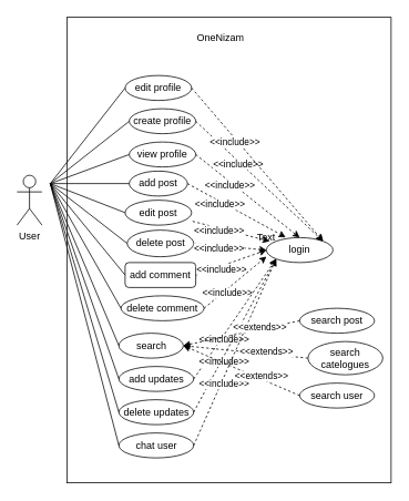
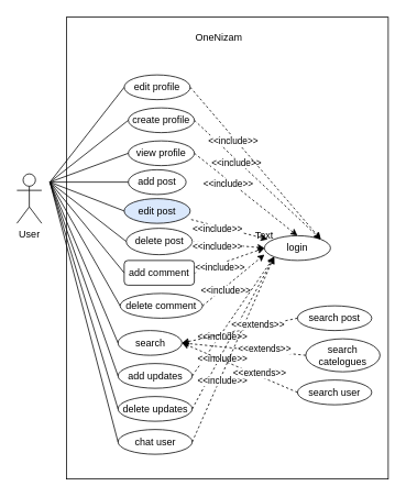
  <mxCell id="0" />
  <mxCell id="1" parent="0" />
  <mxCell id="2" value="" style="rounded=0;whiteSpace=wrap;html=1;" vertex="1" parent="1"><mxGeometry x="80" y="20" width="390" height="560" as="geometry" /></mxCell>
  <mxCell id="3" value="create profile" style="ellipse;whiteSpace=wrap;html=1;" vertex="1" parent="1"><mxGeometry x="155" y="130" width="80" height="30" as="geometry" /></mxCell>
  <mxCell id="4" value="add post" style="ellipse;whiteSpace=wrap;html=1;" vertex="1" parent="1"><mxGeometry x="155" y="205" width="70" height="30" as="geometry" /></mxCell>
  <mxCell id="5" value="edit profile" style="ellipse;whiteSpace=wrap;html=1;" vertex="1" parent="1"><mxGeometry x="150" y="90" width="80" height="30" as="geometry" /></mxCell>
  <mxCell id="6" value="view profile" style="ellipse;whiteSpace=wrap;html=1;" vertex="1" parent="1"><mxGeometry x="155" y="170" width="80" height="30" as="geometry" /></mxCell>
- <mxCell id="7" value="edit post" style="ellipse;whiteSpace=wrap;html=1;" vertex="1" parent="1"><mxGeometry x="150" y="240" width="80" height="30" as="geometry" /></mxCell>
+ <mxCell id="7" value="edit post" style="ellipse;whiteSpace=wrap;html=1;fillColor=#dae8fc;" vertex="1" parent="1"><mxGeometry x="150" y="240" width="80" height="30" as="geometry" /></mxCell>
  <mxCell id="8" value="delete comment" style="ellipse;whiteSpace=wrap;html=1;" vertex="1" parent="1"><mxGeometry x="145" y="355" width="100" height="30" as="geometry" /></mxCell>
  <mxCell id="9" value="add comment" style="whiteSpace=wrap;html=1;rounded=1;" vertex="1" parent="1"><mxGeometry x="150" y="315" width="85" height="30" as="geometry" /></mxCell>
  <mxCell id="10" value="delete post" style="ellipse;whiteSpace=wrap;html=1;" vertex="1" parent="1"><mxGeometry x="152.5" y="276" width="80" height="32" as="geometry" /></mxCell>
  <mxCell id="11" value="search user" style="ellipse;whiteSpace=wrap;html=1;" vertex="1" parent="1"><mxGeometry x="360" y="460" width="90" height="30" as="geometry" /></mxCell>
  <mxCell id="12" value="search catelogues" style="ellipse;whiteSpace=wrap;html=1;" vertex="1" parent="1"><mxGeometry x="370" y="410" width="90" height="40" as="geometry" /></mxCell>
  <mxCell id="13" value="search post" style="ellipse;whiteSpace=wrap;html=1;" vertex="1" parent="1"><mxGeometry x="360" y="370" width="90" height="30" as="geometry" /></mxCell>
  <mxCell id="14" value="add updates" style="ellipse;whiteSpace=wrap;html=1;" vertex="1" parent="1"><mxGeometry x="142.5" y="440" width="90" height="30" as="geometry" /></mxCell>
  <mxCell id="15" value="chat user" style="ellipse;whiteSpace=wrap;html=1;" vertex="1" parent="1"><mxGeometry x="142.5" y="520" width="90" height="30" as="geometry" /></mxCell>
  <mxCell id="16" value="User" style="shape=umlActor;verticalLabelPosition=bottom;verticalAlign=top;html=1;" vertex="1" parent="1"><mxGeometry x="20" y="210" width="30" height="60" as="geometry" /></mxCell>
  <mxCell id="17" value="login" style="ellipse;whiteSpace=wrap;html=1;" vertex="1" parent="1"><mxGeometry x="320" y="285" width="80" height="30" as="geometry" /></mxCell>
  <mxCell id="18" value="" style="endArrow=none;html=1;rounded=0;entryX=0;entryY=0.5;entryDx=0;entryDy=0;" edge="1" parent="1" target="5"><mxGeometry relative="1" as="geometry"><mxPoint x="60" y="220" as="sourcePoint" /><mxPoint x="200" y="170" as="targetPoint" /></mxGeometry></mxCell>
  <mxCell id="19" value="delete updates" style="ellipse;whiteSpace=wrap;html=1;" vertex="1" parent="1"><mxGeometry x="142.5" y="480" width="90" height="30" as="geometry" /></mxCell>
  <mxCell id="20" value="search" style="ellipse;whiteSpace=wrap;html=1;" vertex="1" parent="1"><mxGeometry x="142.5" y="400" width="77.5" height="30" as="geometry" /></mxCell>
  <mxCell id="21" value="" style="endArrow=none;html=1;rounded=0;entryX=0;entryY=0.5;entryDx=0;entryDy=0;" edge="1" parent="1" target="3"><mxGeometry relative="1" as="geometry"><mxPoint x="60" y="220" as="sourcePoint" /><mxPoint x="160" y="115" as="targetPoint" /></mxGeometry></mxCell>
  <mxCell id="22" value="" style="endArrow=none;html=1;rounded=0;entryX=0;entryY=0.5;entryDx=0;entryDy=0;" edge="1" parent="1" target="6"><mxGeometry relative="1" as="geometry"><mxPoint x="60" y="220" as="sourcePoint" /><mxPoint x="165" y="155" as="targetPoint" /></mxGeometry></mxCell>
  <mxCell id="23" value="" style="endArrow=none;html=1;rounded=0;entryX=0;entryY=0.5;entryDx=0;entryDy=0;" edge="1" parent="1" target="4"><mxGeometry relative="1" as="geometry"><mxPoint x="60" y="220" as="sourcePoint" /><mxPoint x="165" y="195" as="targetPoint" /></mxGeometry></mxCell>
  <mxCell id="24" value="" style="endArrow=none;html=1;rounded=0;entryX=0;entryY=0.5;entryDx=0;entryDy=0;" edge="1" parent="1" target="7"><mxGeometry relative="1" as="geometry"><mxPoint x="60" y="220" as="sourcePoint" /><mxPoint x="165" y="230" as="targetPoint" /></mxGeometry></mxCell>
  <mxCell id="25" value="" style="endArrow=none;html=1;rounded=0;entryX=0;entryY=0.5;entryDx=0;entryDy=0;" edge="1" parent="1" target="10"><mxGeometry relative="1" as="geometry"><mxPoint x="60" y="220" as="sourcePoint" /><mxPoint x="175" y="240" as="targetPoint" /></mxGeometry></mxCell>
  <mxCell id="26" value="" style="endArrow=none;html=1;rounded=0;entryX=0;entryY=0.5;entryDx=0;entryDy=0;" edge="1" parent="1" target="9"><mxGeometry relative="1" as="geometry"><mxPoint x="60" y="220" as="sourcePoint" /><mxPoint x="185" y="250" as="targetPoint" /></mxGeometry></mxCell>
  <mxCell id="27" value="" style="endArrow=none;html=1;rounded=0;entryX=0;entryY=0.5;entryDx=0;entryDy=0;" edge="1" parent="1" target="8"><mxGeometry relative="1" as="geometry"><mxPoint x="60" y="220" as="sourcePoint" /><mxPoint x="195" y="260" as="targetPoint" /></mxGeometry></mxCell>
  <mxCell id="28" value="" style="endArrow=none;html=1;rounded=0;entryX=0;entryY=0.5;entryDx=0;entryDy=0;" edge="1" parent="1" target="20"><mxGeometry relative="1" as="geometry"><mxPoint x="60" y="220" as="sourcePoint" /><mxPoint x="205" y="270" as="targetPoint" /></mxGeometry></mxCell>
  <mxCell id="29" value="" style="endArrow=none;html=1;rounded=0;entryX=0;entryY=0.5;entryDx=0;entryDy=0;" edge="1" parent="1" target="14"><mxGeometry relative="1" as="geometry"><mxPoint x="60" y="220" as="sourcePoint" /><mxPoint x="215" y="280" as="targetPoint" /></mxGeometry></mxCell>
  <mxCell id="30" value="" style="endArrow=none;html=1;rounded=0;entryX=0;entryY=0.5;entryDx=0;entryDy=0;" edge="1" parent="1" target="19"><mxGeometry relative="1" as="geometry"><mxPoint x="60" y="220" as="sourcePoint" /><mxPoint x="225" y="290" as="targetPoint" /></mxGeometry></mxCell>
  <mxCell id="31" value="" style="endArrow=none;html=1;rounded=0;entryX=0;entryY=0.5;entryDx=0;entryDy=0;" edge="1" parent="1" target="15"><mxGeometry relative="1" as="geometry"><mxPoint x="60" y="220" as="sourcePoint" /><mxPoint x="235" y="300" as="targetPoint" /></mxGeometry></mxCell>
  <mxCell id="32" value="" style="endArrow=classic;html=1;rounded=0;exitX=1;exitY=0.5;exitDx=0;exitDy=0;entryX=0;entryY=0.5;entryDx=0;entryDy=0;dashed=1;" edge="1" parent="1" source="9" target="17"><mxGeometry width="50" height="50" relative="1" as="geometry"><mxPoint x="300" y="330" as="sourcePoint" /><mxPoint x="350" y="280" as="targetPoint" /></mxGeometry></mxCell>
  <mxCell id="33" value="&amp;lt;&amp;lt;include&amp;gt;&amp;gt;" style="edgeLabel;html=1;align=center;verticalAlign=middle;resizable=0;points=[];" vertex="1" connectable="0" parent="32"><mxGeometry x="-0.32" y="-3" relative="1" as="geometry"><mxPoint as="offset" /></mxGeometry></mxCell>
  <mxCell id="34" value="" style="endArrow=classic;html=1;rounded=0;exitX=1;exitY=0.5;exitDx=0;exitDy=0;dashed=1;" edge="1" parent="1" source="10"><mxGeometry width="50" height="50" relative="1" as="geometry"><mxPoint x="245" y="340" as="sourcePoint" /><mxPoint x="320" y="300" as="targetPoint" /></mxGeometry></mxCell>
  <mxCell id="35" value="&amp;lt;&amp;lt;include&amp;gt;&amp;gt;" style="edgeLabel;html=1;align=center;verticalAlign=middle;resizable=0;points=[];" vertex="1" connectable="0" parent="34"><mxGeometry x="-0.32" y="-3" relative="1" as="geometry"><mxPoint as="offset" /></mxGeometry></mxCell>
  <mxCell id="36" value="" style="endArrow=classic;html=1;rounded=0;exitX=1;exitY=0.5;exitDx=0;exitDy=0;entryX=0;entryY=0.76;entryDx=0;entryDy=0;dashed=1;entryPerimeter=0;" edge="1" parent="1" source="8" target="17"><mxGeometry width="50" height="50" relative="1" as="geometry"><mxPoint x="255" y="350" as="sourcePoint" /><mxPoint x="340" y="320" as="targetPoint" /></mxGeometry></mxCell>
  <mxCell id="37" value="&amp;lt;&amp;lt;include&amp;gt;&amp;gt;" style="edgeLabel;html=1;align=center;verticalAlign=middle;resizable=0;points=[];" vertex="1" connectable="0" parent="36"><mxGeometry x="-0.32" y="-3" relative="1" as="geometry"><mxPoint as="offset" /></mxGeometry></mxCell>
  <mxCell id="38" value="" style="endArrow=classic;html=1;rounded=0;exitX=1;exitY=0.5;exitDx=0;exitDy=0;entryX=0;entryY=1;entryDx=0;entryDy=0;dashed=1;" edge="1" parent="1" source="14" target="17"><mxGeometry width="50" height="50" relative="1" as="geometry"><mxPoint x="265" y="390" as="sourcePoint" /><mxPoint x="340" y="328" as="targetPoint" /></mxGeometry></mxCell>
  <mxCell id="39" value="&amp;lt;&amp;lt;include&amp;gt;&amp;gt;" style="edgeLabel;html=1;align=center;verticalAlign=middle;resizable=0;points=[];" vertex="1" connectable="0" parent="38"><mxGeometry x="-0.32" y="-3" relative="1" as="geometry"><mxPoint as="offset" /></mxGeometry></mxCell>
  <mxCell id="40" value="" style="endArrow=classic;html=1;rounded=0;exitX=1;exitY=0.5;exitDx=0;exitDy=0;dashed=1;entryX=0;entryY=1;entryDx=0;entryDy=0;" edge="1" parent="1" source="19" target="17"><mxGeometry width="50" height="50" relative="1" as="geometry"><mxPoint x="275" y="400" as="sourcePoint" /><mxPoint x="360" y="330" as="targetPoint" /></mxGeometry></mxCell>
  <mxCell id="41" value="&amp;lt;&amp;lt;include&amp;gt;&amp;gt;" style="edgeLabel;html=1;align=center;verticalAlign=middle;resizable=0;points=[];" vertex="1" connectable="0" parent="40"><mxGeometry x="-0.32" y="-3" relative="1" as="geometry"><mxPoint as="offset" /></mxGeometry></mxCell>
  <mxCell id="42" value="" style="endArrow=classic;html=1;rounded=0;exitX=1;exitY=0.5;exitDx=0;exitDy=0;dashed=1;entryX=0;entryY=1;entryDx=0;entryDy=0;" edge="1" parent="1" source="15" target="17"><mxGeometry width="50" height="50" relative="1" as="geometry"><mxPoint x="243" y="505" as="sourcePoint" /><mxPoint x="342" y="321" as="targetPoint" /></mxGeometry></mxCell>
  <mxCell id="43" value="&amp;lt;&amp;lt;include&amp;gt;&amp;gt;" style="edgeLabel;html=1;align=center;verticalAlign=middle;resizable=0;points=[];" vertex="1" connectable="0" parent="42"><mxGeometry x="-0.32" y="-3" relative="1" as="geometry"><mxPoint as="offset" /></mxGeometry></mxCell>
  <mxCell id="44" value="" style="endArrow=classic;html=1;rounded=0;exitX=1.015;exitY=0.847;exitDx=0;exitDy=0;entryX=0.05;entryY=0.147;entryDx=0;entryDy=0;dashed=1;entryPerimeter=0;exitPerimeter=0;" edge="1" parent="1" source="7" target="17"><mxGeometry width="50" height="50" relative="1" as="geometry"><mxPoint x="255" y="380" as="sourcePoint" /><mxPoint x="330" y="318" as="targetPoint" /></mxGeometry></mxCell>
  <mxCell id="45" value="&amp;lt;&amp;lt;include&amp;gt;&amp;gt;" style="edgeLabel;html=1;align=center;verticalAlign=middle;resizable=0;points=[];" vertex="1" connectable="0" parent="44"><mxGeometry x="-0.32" y="-3" relative="1" as="geometry"><mxPoint as="offset" /></mxGeometry></mxCell>
- <mxCell id="46" value="" style="endArrow=classic;html=1;rounded=0;exitX=1;exitY=0.5;exitDx=0;exitDy=0;entryX=0.29;entryY=-0.013;entryDx=0;entryDy=0;dashed=1;entryPerimeter=0;" edge="1" parent="1" source="4" target="17"><mxGeometry width="50" height="50" relative="1" as="geometry"><mxPoint x="241" y="275" as="sourcePoint" /><mxPoint x="334" y="299" as="targetPoint" /></mxGeometry></mxCell>
- <mxCell id="47" value="&amp;lt;&amp;lt;include&amp;gt;&amp;gt;" style="edgeLabel;html=1;align=center;verticalAlign=middle;resizable=0;points=[];" vertex="1" connectable="0" parent="46"><mxGeometry x="-0.32" y="-3" relative="1" as="geometry"><mxPoint as="offset" /></mxGeometry></mxCell>
  <mxCell id="48" value="" style="endArrow=classic;html=1;rounded=0;exitX=1;exitY=0.5;exitDx=0;exitDy=0;dashed=1;entryX=0.5;entryY=0;entryDx=0;entryDy=0;" edge="1" parent="1" source="6" target="17"><mxGeometry width="50" height="50" relative="1" as="geometry"><mxPoint x="235" y="230" as="sourcePoint" /><mxPoint x="350" y="280" as="targetPoint" /></mxGeometry></mxCell>
  <mxCell id="49" value="&amp;lt;&amp;lt;include&amp;gt;&amp;gt;" style="edgeLabel;html=1;align=center;verticalAlign=middle;resizable=0;points=[];" vertex="1" connectable="0" parent="48"><mxGeometry x="-0.32" y="-3" relative="1" as="geometry"><mxPoint as="offset" /></mxGeometry></mxCell>
  <mxCell id="50" value="" style="endArrow=classic;html=1;rounded=0;exitX=1;exitY=0.5;exitDx=0;exitDy=0;dashed=1;entryX=1;entryY=0;entryDx=0;entryDy=0;" edge="1" parent="1" source="3" target="17"><mxGeometry width="50" height="50" relative="1" as="geometry"><mxPoint x="245" y="195" as="sourcePoint" /><mxPoint x="370" y="295" as="targetPoint" /></mxGeometry></mxCell>
  <mxCell id="51" value="&amp;lt;&amp;lt;include&amp;gt;&amp;gt;" style="edgeLabel;html=1;align=center;verticalAlign=middle;resizable=0;points=[];" vertex="1" connectable="0" parent="50"><mxGeometry x="-0.32" y="-3" relative="1" as="geometry"><mxPoint as="offset" /></mxGeometry></mxCell>
  <mxCell id="52" value="" style="endArrow=classic;html=1;rounded=0;exitX=1;exitY=0.5;exitDx=0;exitDy=0;dashed=1;entryX=1;entryY=0;entryDx=0;entryDy=0;" edge="1" parent="1" source="5" target="17"><mxGeometry width="50" height="50" relative="1" as="geometry"><mxPoint x="255" y="205" as="sourcePoint" /><mxPoint x="380" y="305" as="targetPoint" /></mxGeometry></mxCell>
  <mxCell id="53" value="&amp;lt;&amp;lt;include&amp;gt;&amp;gt;" style="edgeLabel;html=1;align=center;verticalAlign=middle;resizable=0;points=[];" vertex="1" connectable="0" parent="52"><mxGeometry x="-0.32" y="-3" relative="1" as="geometry"><mxPoint as="offset" /></mxGeometry></mxCell>
  <mxCell id="54" value="" style="endArrow=classic;html=1;rounded=0;exitX=0;exitY=0.5;exitDx=0;exitDy=0;dashed=1;entryX=1;entryY=0.5;entryDx=0;entryDy=0;" edge="1" parent="1" source="13" target="20"><mxGeometry width="50" height="50" relative="1" as="geometry"><mxPoint x="265" y="215" as="sourcePoint" /><mxPoint x="390" y="315" as="targetPoint" /></mxGeometry></mxCell>
  <mxCell id="55" value="&amp;lt;&amp;lt;extends&amp;gt;&amp;gt;" style="edgeLabel;html=1;align=center;verticalAlign=middle;resizable=0;points=[];" vertex="1" connectable="0" parent="54"><mxGeometry x="-0.32" y="-3" relative="1" as="geometry"><mxPoint as="offset" /></mxGeometry></mxCell>
  <mxCell id="56" value="" style="endArrow=classic;html=1;rounded=0;exitX=0;exitY=0.5;exitDx=0;exitDy=0;dashed=1;entryX=1;entryY=0.5;entryDx=0;entryDy=0;" edge="1" parent="1" source="12" target="20"><mxGeometry width="50" height="50" relative="1" as="geometry"><mxPoint x="370" y="395" as="sourcePoint" /><mxPoint x="230" y="425" as="targetPoint" /></mxGeometry></mxCell>
  <mxCell id="57" value="&amp;lt;&amp;lt;extends&amp;gt;&amp;gt;" style="edgeLabel;html=1;align=center;verticalAlign=middle;resizable=0;points=[];" vertex="1" connectable="0" parent="56"><mxGeometry x="-0.32" y="-3" relative="1" as="geometry"><mxPoint as="offset" /></mxGeometry></mxCell>
  <mxCell id="58" value="" style="endArrow=classic;html=1;rounded=0;exitX=0;exitY=0.5;exitDx=0;exitDy=0;dashed=1;entryX=1;entryY=0.5;entryDx=0;entryDy=0;" edge="1" parent="1" source="11" target="20"><mxGeometry width="50" height="50" relative="1" as="geometry"><mxPoint x="380" y="405" as="sourcePoint" /><mxPoint x="240" y="435" as="targetPoint" /></mxGeometry></mxCell>
  <mxCell id="59" value="&amp;lt;&amp;lt;extends&amp;gt;&amp;gt;" style="edgeLabel;html=1;align=center;verticalAlign=middle;resizable=0;points=[];" vertex="1" connectable="0" parent="58"><mxGeometry x="-0.32" y="-3" relative="1" as="geometry"><mxPoint as="offset" /></mxGeometry></mxCell>
  <mxCell id="60" value="Text" style="text;html=1;strokeColor=none;fillColor=none;align=center;verticalAlign=middle;whiteSpace=wrap;rounded=0;" vertex="1" parent="1"><mxGeometry x="290" y="270" width="60" height="30" as="geometry" /></mxCell>
  <mxCell id="61" value="OneNizam" style="text;html=1;strokeColor=none;fillColor=none;align=center;verticalAlign=middle;whiteSpace=wrap;rounded=0;" vertex="1" parent="1"><mxGeometry x="220" y="30" width="90" height="30" as="geometry" /></mxCell>
